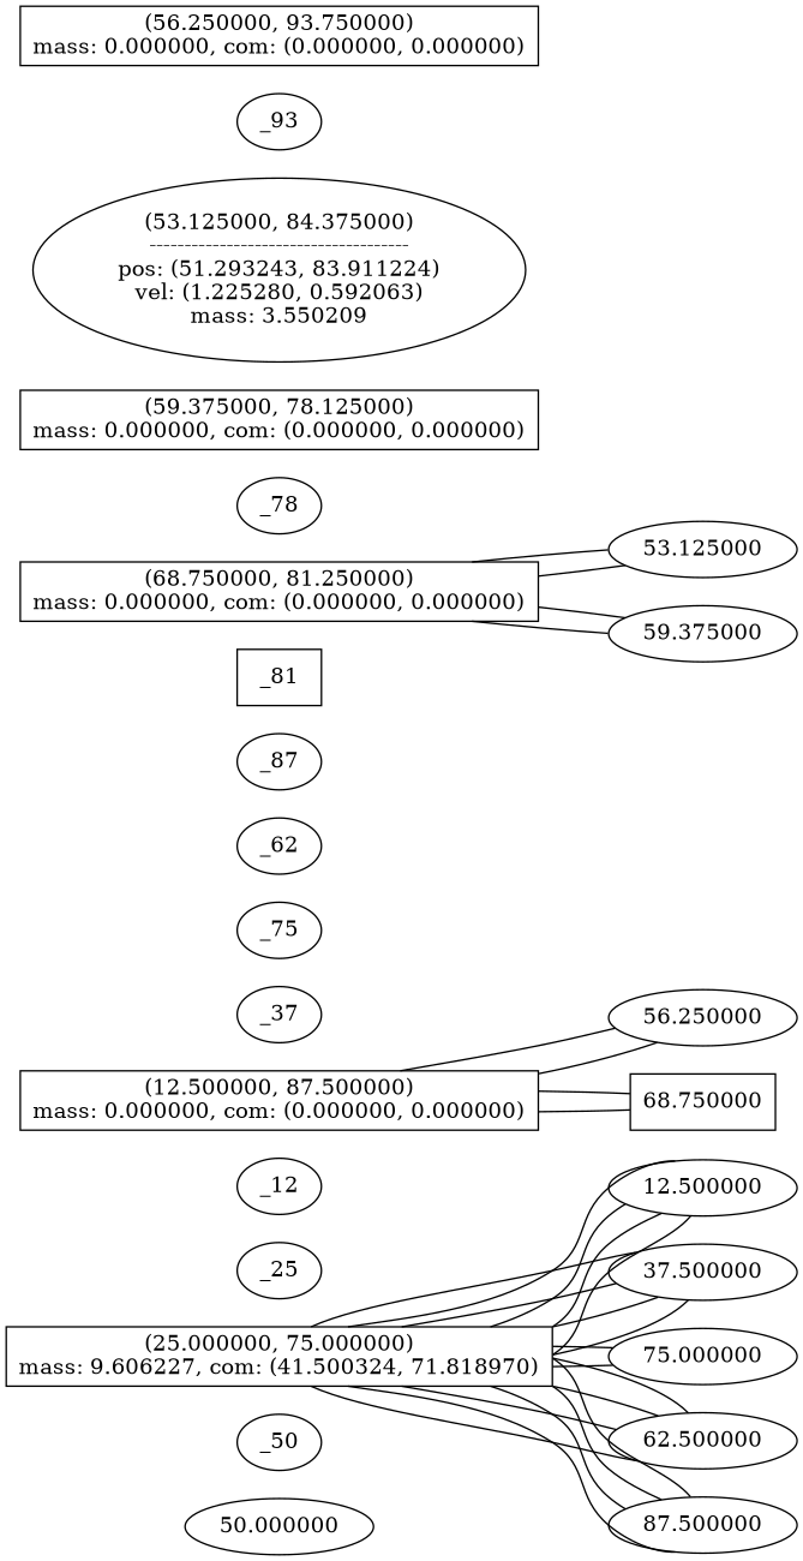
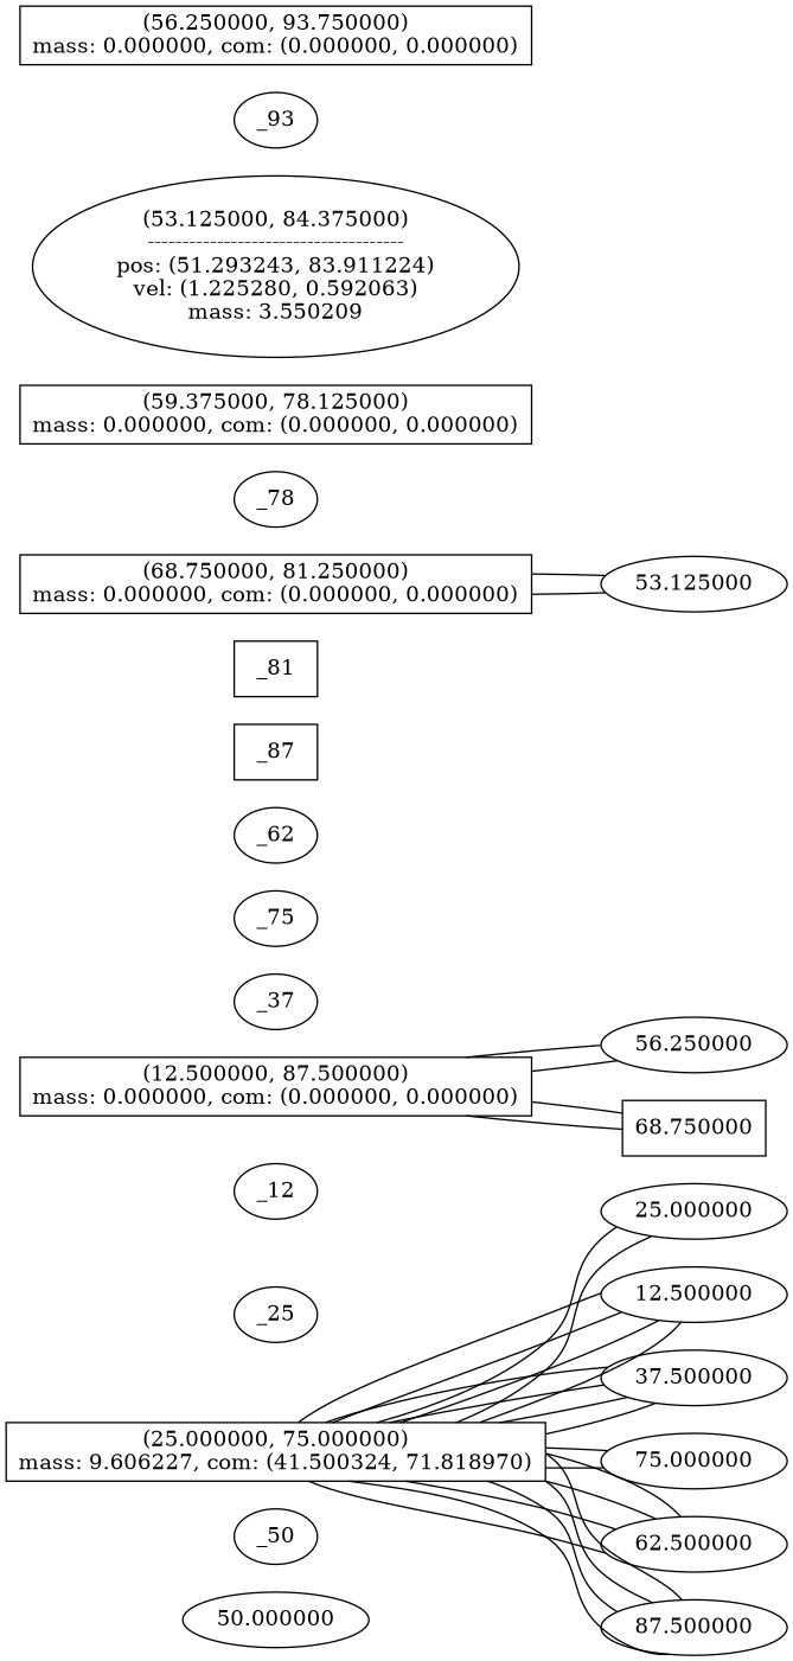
  graph {
    rankdir=LR
    50.000000
    _50
    n3 [label="(25.000000, 75.000000)\nmass: 9.606227, com: (41.500324, 71.818970)" shape=box]
+   25.000000
    12.500000
    37.500000
    75.000000
    62.500000
    87.500000
    _25
    _12
    n12 [label="(12.500000, 87.500000)\nmass: 0.000000, com: (0.000000, 0.000000)" shape=box]
    56.250000
    68.750000 [shape=box]
    _37
    _75
    _62
-   _87
+   _87 [shape=box]
    _81 [shape=box]
    n20 [label="(68.750000, 81.250000)\nmass: 0.000000, com: (0.000000, 0.000000)" shape=box]
    53.125000
-   59.375000
    _78
    n24 [label="(59.375000, 78.125000)\nmass: 0.000000, com: (0.000000, 0.000000)" shape=box]
    n25 [label="(53.125000, 84.375000)\n-------------------------------------\npos: (51.293243, 83.911224)\nvel: (1.225280, 0.592063)\nmass: 3.550209" shape=oval]
    _93
    n27 [label="(56.250000, 93.750000)\nmass: 0.000000, com: (0.000000, 0.000000)" shape=box]
+   n3 -- 25.000000
+   n3 -- 25.000000
    n3 -- 12.500000
    n3 -- 12.500000
    n3 -- 12.500000
    n3 -- 12.500000
    n3 -- 37.500000
    n3 -- 37.500000
    n3 -- 37.500000
    n3 -- 37.500000
    n3 -- 75.000000
    n3 -- 75.000000
    n3 -- 62.500000
    n3 -- 62.500000
    n3 -- 62.500000
    n3 -- 62.500000
    n3 -- 87.500000
    n3 -- 87.500000
    n3 -- 87.500000
    n3 -- 87.500000
    n12 -- 56.250000
    n12 -- 56.250000
    n12 -- 68.750000
    n12 -- 68.750000
    n20 -- 53.125000
    n20 -- 53.125000
-   n20 -- 59.375000
-   n20 -- 59.375000
  }
